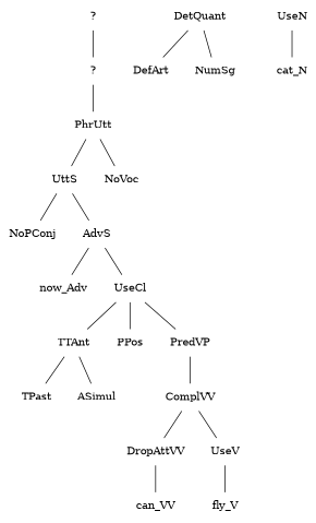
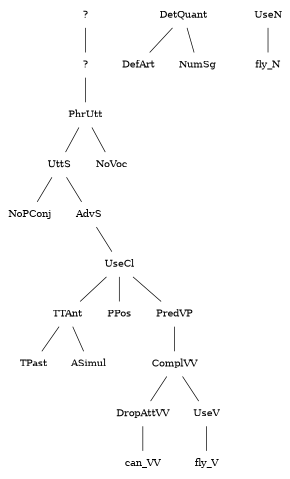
  graph {
    node [shape=plaintext style=solid]
    edge [style=solid]
    n1 [label="?"]
    n2 [label="?"]
    n3 [label=PhrUtt]
    n4 [label=UttS]
    n5 [label=NoVoc]
    n6 [label=NoPConj]
    n7 [label=AdvS]
-   n8 [label=now_Adv]
    n9 [label=UseCl]
    n10 [label=TTAnt]
    n11 [label=PPos]
    n12 [label=PredVP]
    n13 [label=TPast]
    n14 [label=ASimul]
    n15 [label=ComplVV]
    n16 [label=DropAttVV]
    n17 [label=UseV]
    n18 [label=DetQuant]
    n19 [label=DefArt]
    n20 [label=NumSg]
    n21 [label=UseN]
-   n22 [label=cat_N]
+   n22 [label=fly_N]
    n23 [label=can_VV]
    n24 [label=fly_V]
    n1 -- n2
    n2 -- n3
    n3 -- n4
    n3 -- n5
    n4 -- n6
    n4 -- n7
-   n7 -- n8
    n7 -- n9
    n9 -- n10
    n9 -- n11
    n9 -- n12
    n10 -- n13
    n10 -- n14
    n12 -- n15
    n15 -- n16
    n15 -- n17
    n16 -- n23
    n17 -- n24
    n18 -- n19
    n18 -- n20
    n21 -- n22
  }
